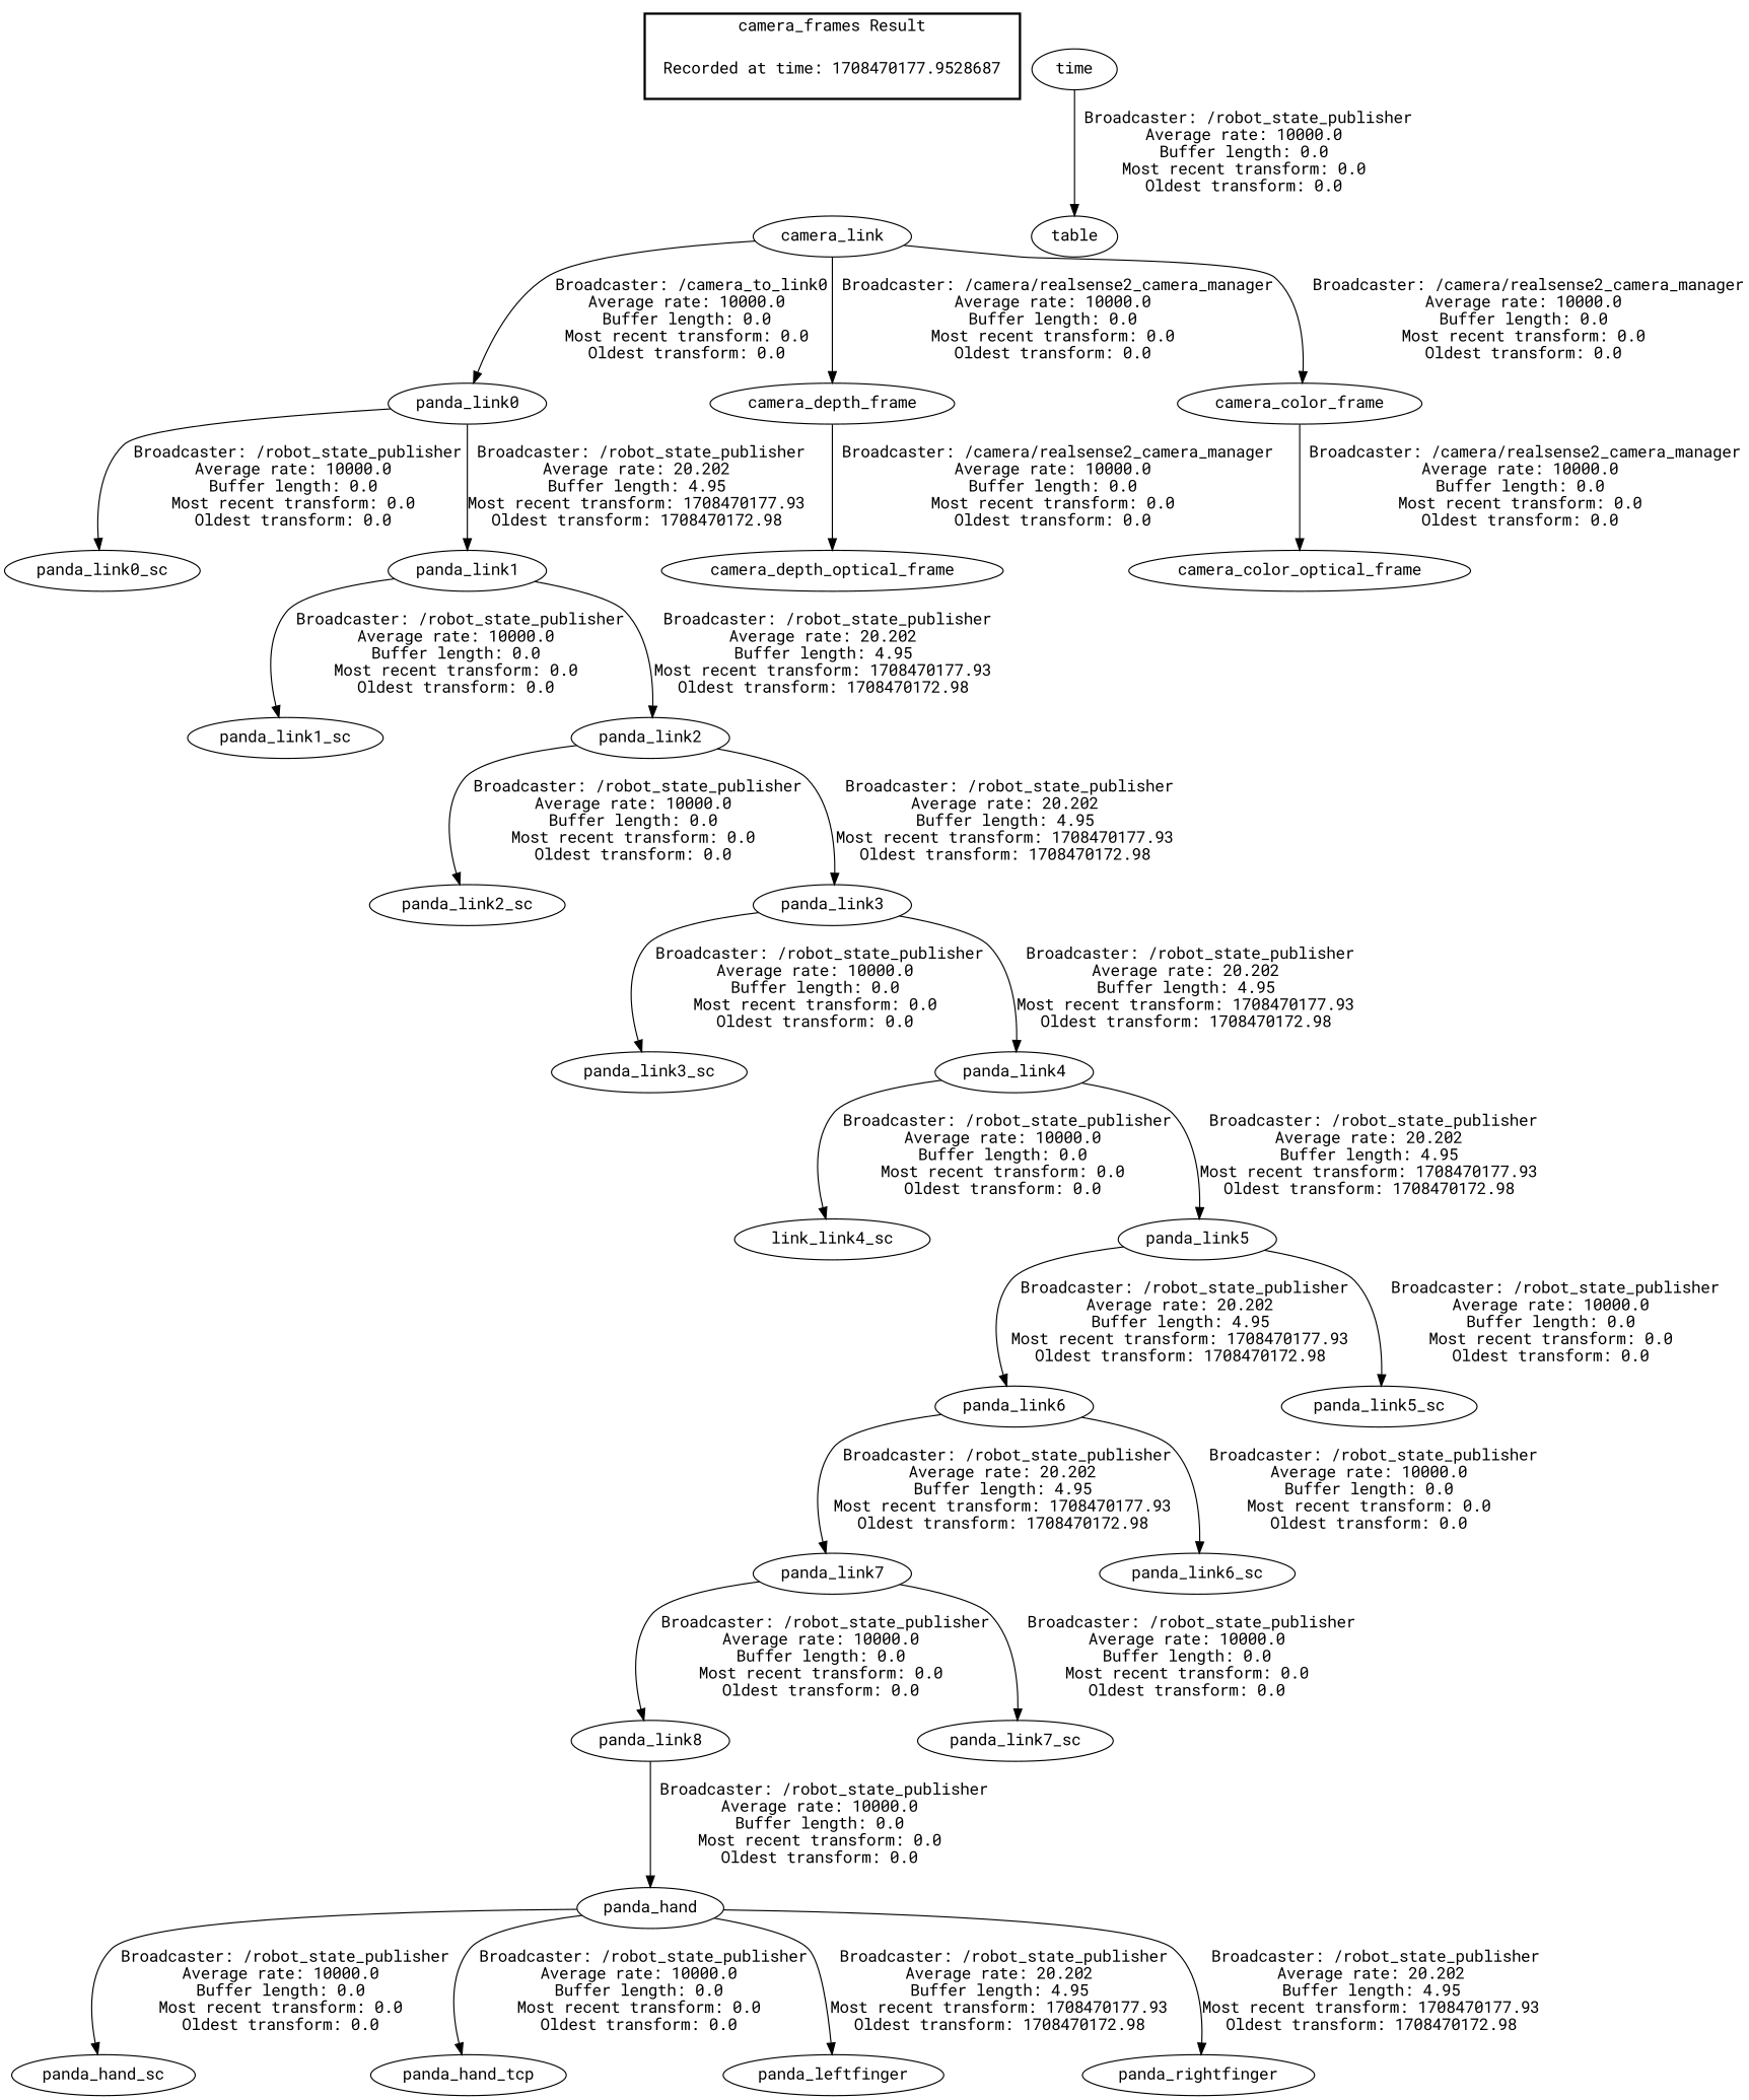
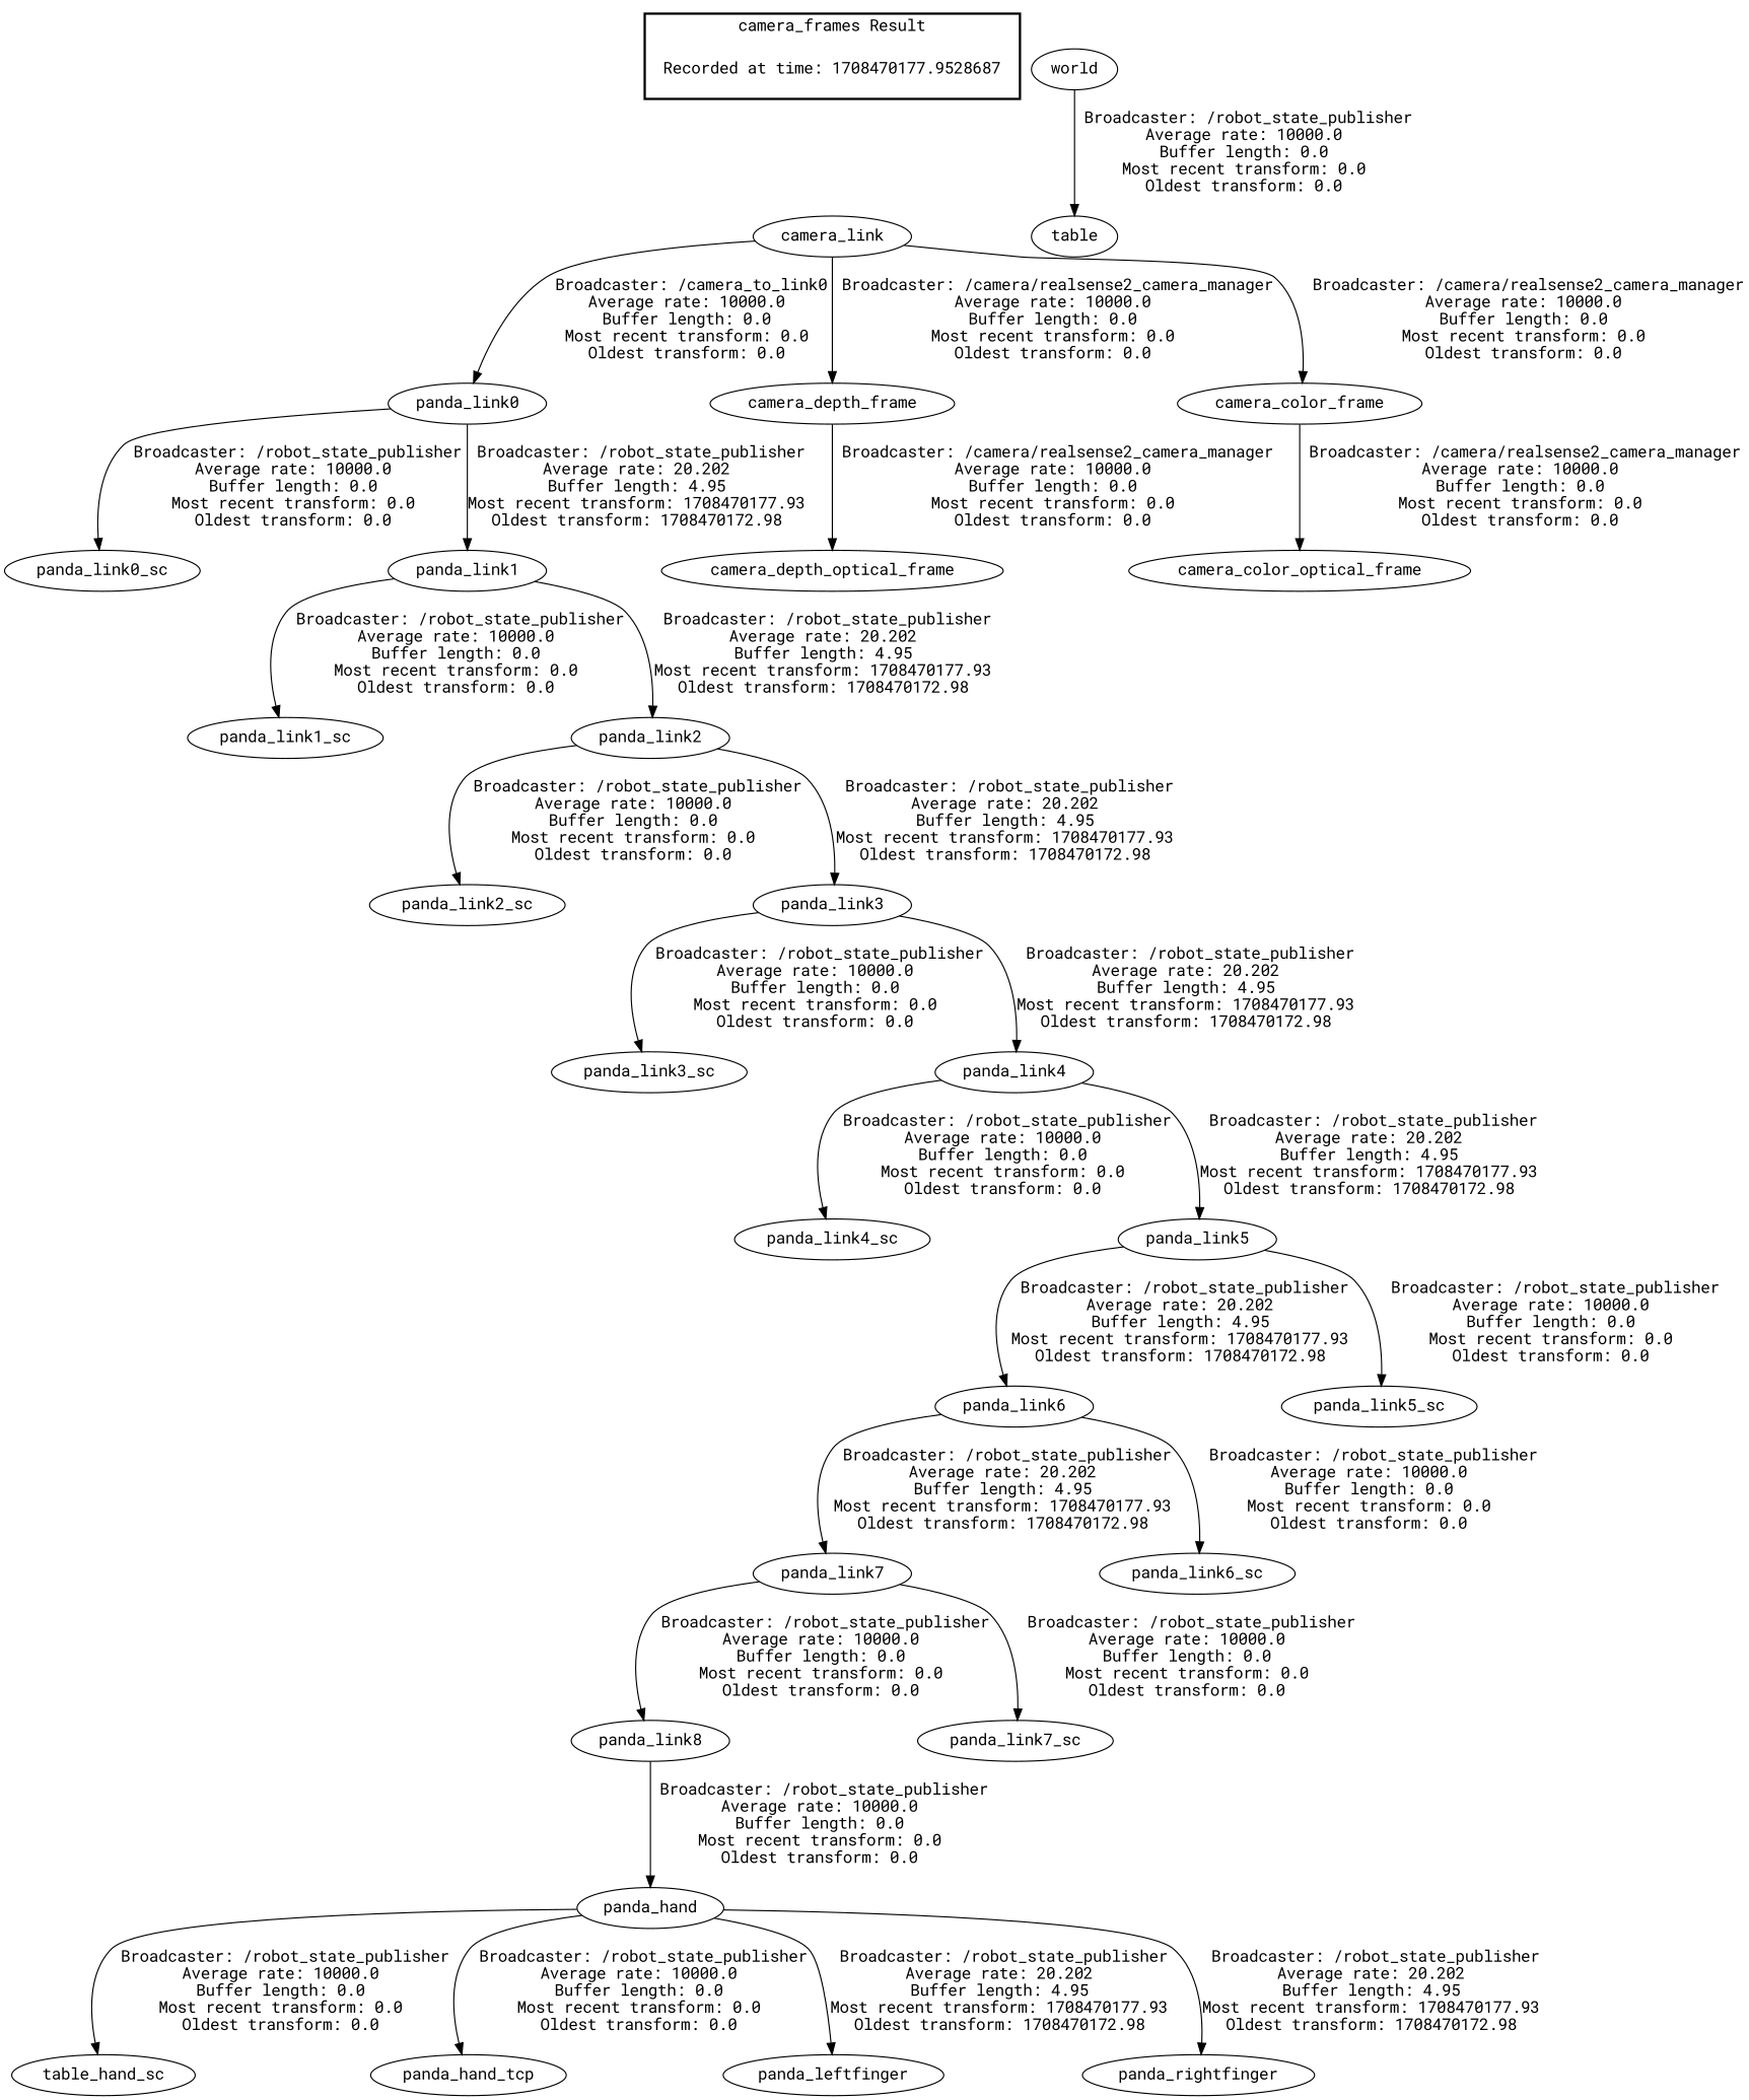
  digraph {
    fontname="Roboto Mono"
    node [fontname="Roboto Mono"]
    edge [fontname="Roboto Mono"]
    "Recorded at time: 1708470177.9528687" [shape=plaintext]
    camera_link
    panda_link8
    panda_hand
-   panda_hand_sc
+   panda_hand_sc [label=table_hand_sc]
    panda_hand_tcp
    panda_leftfinger
    panda_rightfinger
    panda_link7
    panda_link7_sc
    panda_link6
    panda_link6_sc
    panda_link0
    panda_link0_sc
    panda_link1
    panda_link1_sc
    panda_link2
    camera_depth_frame
    camera_color_frame
    camera_depth_optical_frame
    camera_color_optical_frame
    panda_link2_sc
    panda_link3
    panda_link3_sc
    panda_link4
-   panda_link4_sc [label=link_link4_sc]
+   panda_link4_sc
    panda_link5
    panda_link5_sc
-   world [label=time]
+   world
    table
    subgraph cluster_1 {
      color=black
      label="camera_frames Result"
      style=bold
      "Recorded at time: 1708470177.9528687"
    }
    "Recorded at time: 1708470177.9528687" -> camera_link [style=invis]
    camera_link -> panda_link0 [label=" Broadcaster: /camera_to_link0\nAverage rate: 10000.0\nBuffer length: 0.0\nMost recent transform: 0.0\nOldest transform: 0.0\n"]
    camera_link -> camera_depth_frame [label=" Broadcaster: /camera/realsense2_camera_manager\nAverage rate: 10000.0\nBuffer length: 0.0\nMost recent transform: 0.0\nOldest transform: 0.0\n"]
    camera_link -> camera_color_frame [label=" Broadcaster: /camera/realsense2_camera_manager\nAverage rate: 10000.0\nBuffer length: 0.0\nMost recent transform: 0.0\nOldest transform: 0.0\n"]
    panda_link8 -> panda_hand [label=" Broadcaster: /robot_state_publisher\nAverage rate: 10000.0\nBuffer length: 0.0\nMost recent transform: 0.0\nOldest transform: 0.0\n"]
    panda_hand -> panda_hand_sc [label=" Broadcaster: /robot_state_publisher\nAverage rate: 10000.0\nBuffer length: 0.0\nMost recent transform: 0.0\nOldest transform: 0.0\n"]
    panda_hand -> panda_hand_tcp [label=" Broadcaster: /robot_state_publisher\nAverage rate: 10000.0\nBuffer length: 0.0\nMost recent transform: 0.0\nOldest transform: 0.0\n"]
    panda_hand -> panda_leftfinger [label=" Broadcaster: /robot_state_publisher\nAverage rate: 20.202\nBuffer length: 4.95\nMost recent transform: 1708470177.93\nOldest transform: 1708470172.98\n"]
    panda_hand -> panda_rightfinger [label=" Broadcaster: /robot_state_publisher\nAverage rate: 20.202\nBuffer length: 4.95\nMost recent transform: 1708470177.93\nOldest transform: 1708470172.98\n"]
    panda_link7 -> panda_link8 [label=" Broadcaster: /robot_state_publisher\nAverage rate: 10000.0\nBuffer length: 0.0\nMost recent transform: 0.0\nOldest transform: 0.0\n"]
    panda_link7 -> panda_link7_sc [label=" Broadcaster: /robot_state_publisher\nAverage rate: 10000.0\nBuffer length: 0.0\nMost recent transform: 0.0\nOldest transform: 0.0\n"]
    panda_link6 -> panda_link7 [label=" Broadcaster: /robot_state_publisher\nAverage rate: 20.202\nBuffer length: 4.95\nMost recent transform: 1708470177.93\nOldest transform: 1708470172.98\n"]
    panda_link6 -> panda_link6_sc [label=" Broadcaster: /robot_state_publisher\nAverage rate: 10000.0\nBuffer length: 0.0\nMost recent transform: 0.0\nOldest transform: 0.0\n"]
    panda_link0 -> panda_link0_sc [label=" Broadcaster: /robot_state_publisher\nAverage rate: 10000.0\nBuffer length: 0.0\nMost recent transform: 0.0\nOldest transform: 0.0\n"]
    panda_link0 -> panda_link1 [label=" Broadcaster: /robot_state_publisher\nAverage rate: 20.202\nBuffer length: 4.95\nMost recent transform: 1708470177.93\nOldest transform: 1708470172.98\n"]
    panda_link1 -> panda_link1_sc [label=" Broadcaster: /robot_state_publisher\nAverage rate: 10000.0\nBuffer length: 0.0\nMost recent transform: 0.0\nOldest transform: 0.0\n"]
    panda_link1 -> panda_link2 [label=" Broadcaster: /robot_state_publisher\nAverage rate: 20.202\nBuffer length: 4.95\nMost recent transform: 1708470177.93\nOldest transform: 1708470172.98\n"]
    panda_link2 -> panda_link2_sc [label=" Broadcaster: /robot_state_publisher\nAverage rate: 10000.0\nBuffer length: 0.0\nMost recent transform: 0.0\nOldest transform: 0.0\n"]
    panda_link2 -> panda_link3 [label=" Broadcaster: /robot_state_publisher\nAverage rate: 20.202\nBuffer length: 4.95\nMost recent transform: 1708470177.93\nOldest transform: 1708470172.98\n"]
    camera_depth_frame -> camera_depth_optical_frame [label=" Broadcaster: /camera/realsense2_camera_manager\nAverage rate: 10000.0\nBuffer length: 0.0\nMost recent transform: 0.0\nOldest transform: 0.0\n"]
    camera_color_frame -> camera_color_optical_frame [label=" Broadcaster: /camera/realsense2_camera_manager\nAverage rate: 10000.0\nBuffer length: 0.0\nMost recent transform: 0.0\nOldest transform: 0.0\n"]
    panda_link3 -> panda_link3_sc [label=" Broadcaster: /robot_state_publisher\nAverage rate: 10000.0\nBuffer length: 0.0\nMost recent transform: 0.0\nOldest transform: 0.0\n"]
    panda_link3 -> panda_link4 [label=" Broadcaster: /robot_state_publisher\nAverage rate: 20.202\nBuffer length: 4.95\nMost recent transform: 1708470177.93\nOldest transform: 1708470172.98\n"]
    panda_link4 -> panda_link4_sc [label=" Broadcaster: /robot_state_publisher\nAverage rate: 10000.0\nBuffer length: 0.0\nMost recent transform: 0.0\nOldest transform: 0.0\n"]
    panda_link4 -> panda_link5 [label=" Broadcaster: /robot_state_publisher\nAverage rate: 20.202\nBuffer length: 4.95\nMost recent transform: 1708470177.93\nOldest transform: 1708470172.98\n"]
    panda_link5 -> panda_link6 [label=" Broadcaster: /robot_state_publisher\nAverage rate: 20.202\nBuffer length: 4.95\nMost recent transform: 1708470177.93\nOldest transform: 1708470172.98\n"]
    panda_link5 -> panda_link5_sc [label=" Broadcaster: /robot_state_publisher\nAverage rate: 10000.0\nBuffer length: 0.0\nMost recent transform: 0.0\nOldest transform: 0.0\n"]
    world -> table [label=" Broadcaster: /robot_state_publisher\nAverage rate: 10000.0\nBuffer length: 0.0\nMost recent transform: 0.0\nOldest transform: 0.0\n"]
  }
